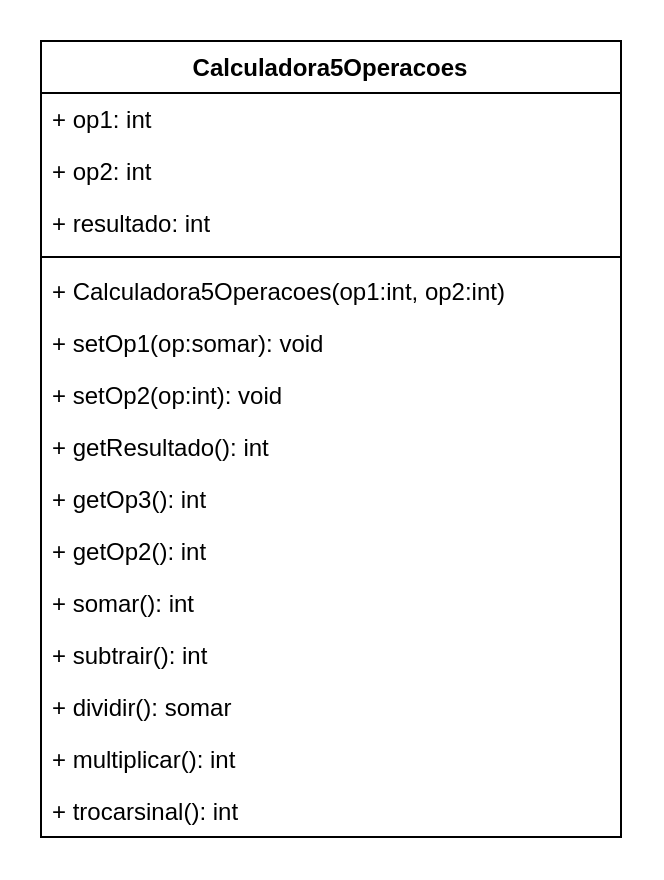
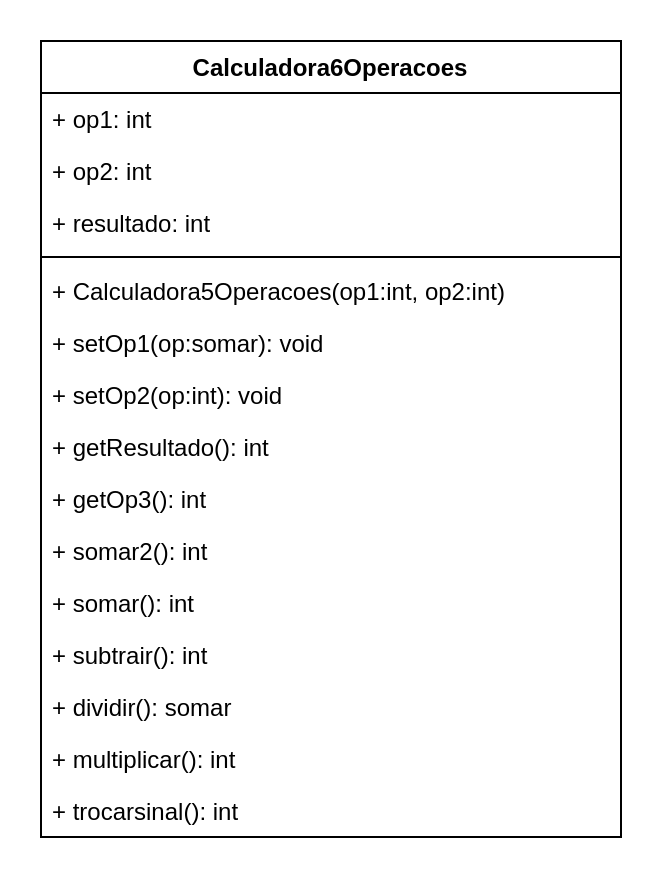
  <mxCell id="0" />
  <mxCell id="1" parent="0" />
- <mxCell id="2" value="Calculadora5Operacoes" style="swimlane;fontStyle=1;align=center;verticalAlign=top;childLayout=stackLayout;horizontal=1;startSize=26;horizontalStack=0;resizeParent=1;resizeParentMax=0;resizeLast=0;collapsible=1;marginBottom=0;" vertex="1" parent="1"><mxGeometry x="20" y="20" width="290" height="398" as="geometry" /></mxCell>
+ <mxCell id="2" value="Calculadora6Operacoes" style="swimlane;fontStyle=1;align=center;verticalAlign=top;childLayout=stackLayout;horizontal=1;startSize=26;horizontalStack=0;resizeParent=1;resizeParentMax=0;resizeLast=0;collapsible=1;marginBottom=0;" vertex="1" parent="1"><mxGeometry x="20" y="20" width="290" height="398" as="geometry" /></mxCell>
  <mxCell id="3" value="+ op1: int" style="text;strokeColor=none;fillColor=none;align=left;verticalAlign=top;spacingLeft=4;spacingRight=4;overflow=hidden;rotatable=0;points=[[0,0.5],[1,0.5]];portConstraint=eastwest;" vertex="1" parent="2"><mxGeometry y="26" width="290" height="26" as="geometry" /></mxCell>
  <mxCell id="4" value="+ op2: int" style="text;strokeColor=none;fillColor=none;align=left;verticalAlign=top;spacingLeft=4;spacingRight=4;overflow=hidden;rotatable=0;points=[[0,0.5],[1,0.5]];portConstraint=eastwest;" vertex="1" parent="2"><mxGeometry y="52" width="290" height="26" as="geometry" /></mxCell>
  <mxCell id="5" value="+ resultado: int" style="text;strokeColor=none;fillColor=none;align=left;verticalAlign=top;spacingLeft=4;spacingRight=4;overflow=hidden;rotatable=0;points=[[0,0.5],[1,0.5]];portConstraint=eastwest;" vertex="1" parent="2"><mxGeometry y="78" width="290" height="26" as="geometry" /></mxCell>
  <mxCell id="6" value="" style="line;strokeWidth=1;fillColor=none;align=left;verticalAlign=middle;spacingTop=-1;spacingLeft=3;spacingRight=3;rotatable=0;labelPosition=right;points=[];portConstraint=eastwest;strokeColor=inherit;" vertex="1" parent="2"><mxGeometry y="104" width="290" height="8" as="geometry" /></mxCell>
  <mxCell id="7" value="+ Calculadora5Operacoes(op1:int, op2:int)" style="text;strokeColor=none;fillColor=none;align=left;verticalAlign=top;spacingLeft=4;spacingRight=4;overflow=hidden;rotatable=0;points=[[0,0.5],[1,0.5]];portConstraint=eastwest;" vertex="1" parent="2"><mxGeometry y="112" width="290" height="26" as="geometry" /></mxCell>
  <mxCell id="8" value="+ setOp1(op:somar): void" style="text;strokeColor=none;fillColor=none;align=left;verticalAlign=top;spacingLeft=4;spacingRight=4;overflow=hidden;rotatable=0;points=[[0,0.5],[1,0.5]];portConstraint=eastwest;" vertex="1" parent="2"><mxGeometry y="138" width="290" height="26" as="geometry" /></mxCell>
  <mxCell id="9" value="+ setOp2(op:int): void" style="text;strokeColor=none;fillColor=none;align=left;verticalAlign=top;spacingLeft=4;spacingRight=4;overflow=hidden;rotatable=0;points=[[0,0.5],[1,0.5]];portConstraint=eastwest;" vertex="1" parent="2"><mxGeometry y="164" width="290" height="26" as="geometry" /></mxCell>
  <mxCell id="10" value="+ getResultado(): int" style="text;strokeColor=none;fillColor=none;align=left;verticalAlign=top;spacingLeft=4;spacingRight=4;overflow=hidden;rotatable=0;points=[[0,0.5],[1,0.5]];portConstraint=eastwest;" vertex="1" parent="2"><mxGeometry y="190" width="290" height="26" as="geometry" /></mxCell>
  <mxCell id="11" value="+ getOp3(): int&#10;" style="text;strokeColor=none;fillColor=none;align=left;verticalAlign=top;spacingLeft=4;spacingRight=4;overflow=hidden;rotatable=0;points=[[0,0.5],[1,0.5]];portConstraint=eastwest;" vertex="1" parent="2"><mxGeometry y="216" width="290" height="26" as="geometry" /></mxCell>
- <mxCell id="12" value="+ getOp2(): int&#10;" style="text;strokeColor=none;fillColor=none;align=left;verticalAlign=top;spacingLeft=4;spacingRight=4;overflow=hidden;rotatable=0;points=[[0,0.5],[1,0.5]];portConstraint=eastwest;" vertex="1" parent="2"><mxGeometry y="242" width="290" height="26" as="geometry" /></mxCell>
+ <mxCell id="12" value="+ somar2(): int&#10;" style="text;strokeColor=none;fillColor=none;align=left;verticalAlign=top;spacingLeft=4;spacingRight=4;overflow=hidden;rotatable=0;points=[[0,0.5],[1,0.5]];portConstraint=eastwest;" vertex="1" parent="2"><mxGeometry y="242" width="290" height="26" as="geometry" /></mxCell>
  <mxCell id="13" value="+ somar(): int" style="text;strokeColor=none;fillColor=none;align=left;verticalAlign=top;spacingLeft=4;spacingRight=4;overflow=hidden;rotatable=0;points=[[0,0.5],[1,0.5]];portConstraint=eastwest;" vertex="1" parent="2"><mxGeometry y="268" width="290" height="26" as="geometry" /></mxCell>
  <mxCell id="14" value="+ subtrair(): int" style="text;strokeColor=none;fillColor=none;align=left;verticalAlign=top;spacingLeft=4;spacingRight=4;overflow=hidden;rotatable=0;points=[[0,0.5],[1,0.5]];portConstraint=eastwest;" vertex="1" parent="2"><mxGeometry y="294" width="290" height="26" as="geometry" /></mxCell>
  <mxCell id="15" value="+ dividir(): somar" style="text;strokeColor=none;fillColor=none;align=left;verticalAlign=top;spacingLeft=4;spacingRight=4;overflow=hidden;rotatable=0;points=[[0,0.5],[1,0.5]];portConstraint=eastwest;" vertex="1" parent="2"><mxGeometry y="320" width="290" height="26" as="geometry" /></mxCell>
  <mxCell id="16" value="+ multiplicar(): int" style="text;strokeColor=none;fillColor=none;align=left;verticalAlign=top;spacingLeft=4;spacingRight=4;overflow=hidden;rotatable=0;points=[[0,0.5],[1,0.5]];portConstraint=eastwest;" vertex="1" parent="2"><mxGeometry y="346" width="290" height="26" as="geometry" /></mxCell>
  <mxCell id="17" value="+ trocarsinal(): int" style="text;strokeColor=none;fillColor=none;align=left;verticalAlign=top;spacingLeft=4;spacingRight=4;overflow=hidden;rotatable=0;points=[[0,0.5],[1,0.5]];portConstraint=eastwest;" vertex="1" parent="2"><mxGeometry y="372" width="290" height="26" as="geometry" /></mxCell>
